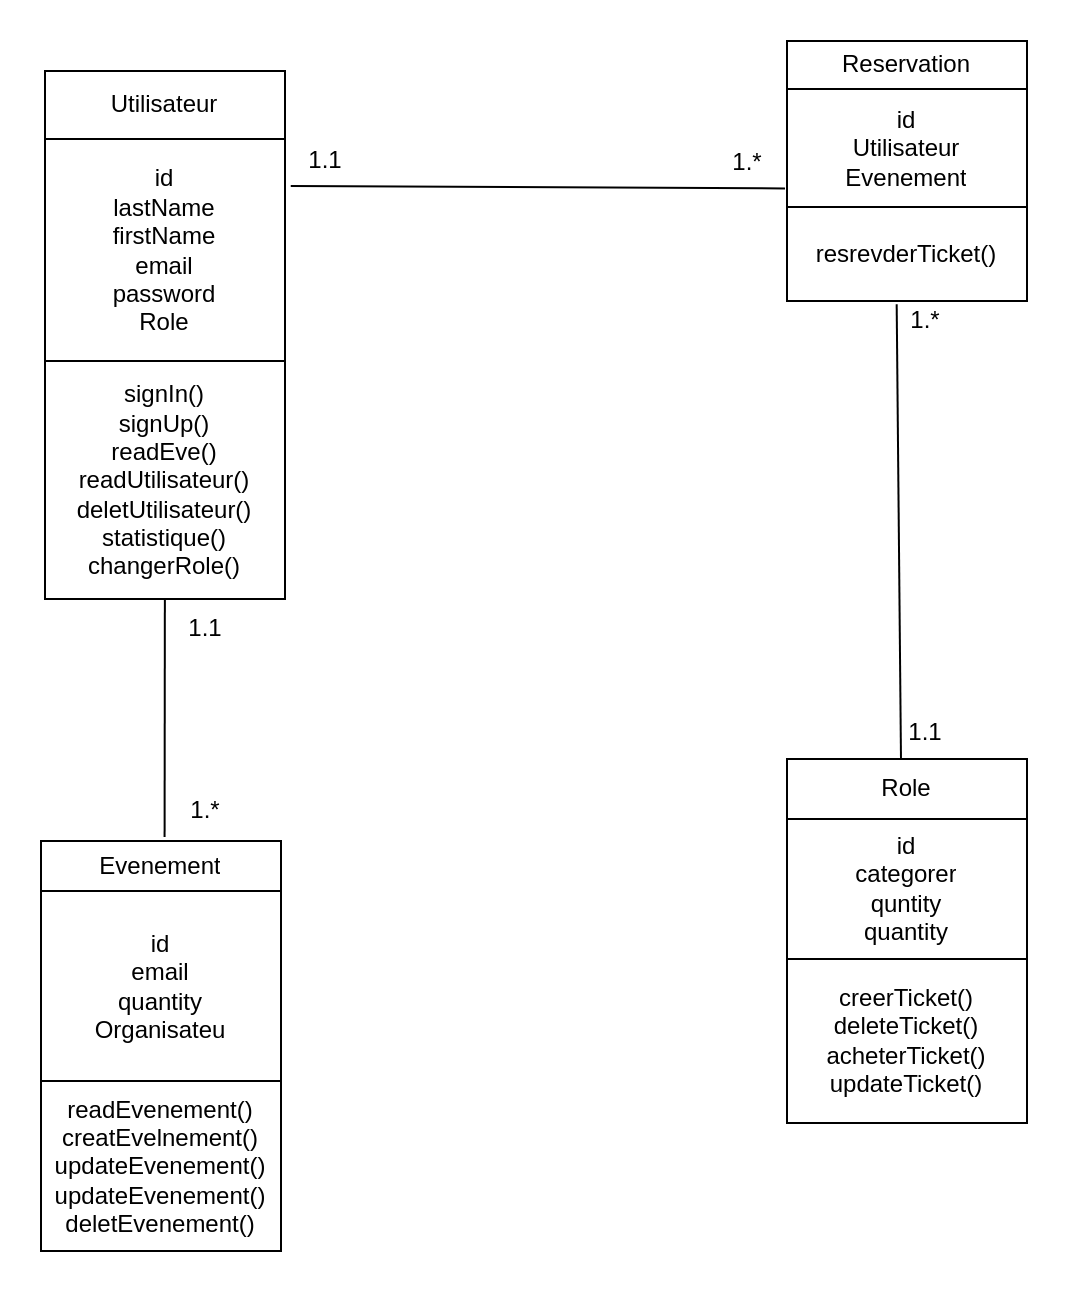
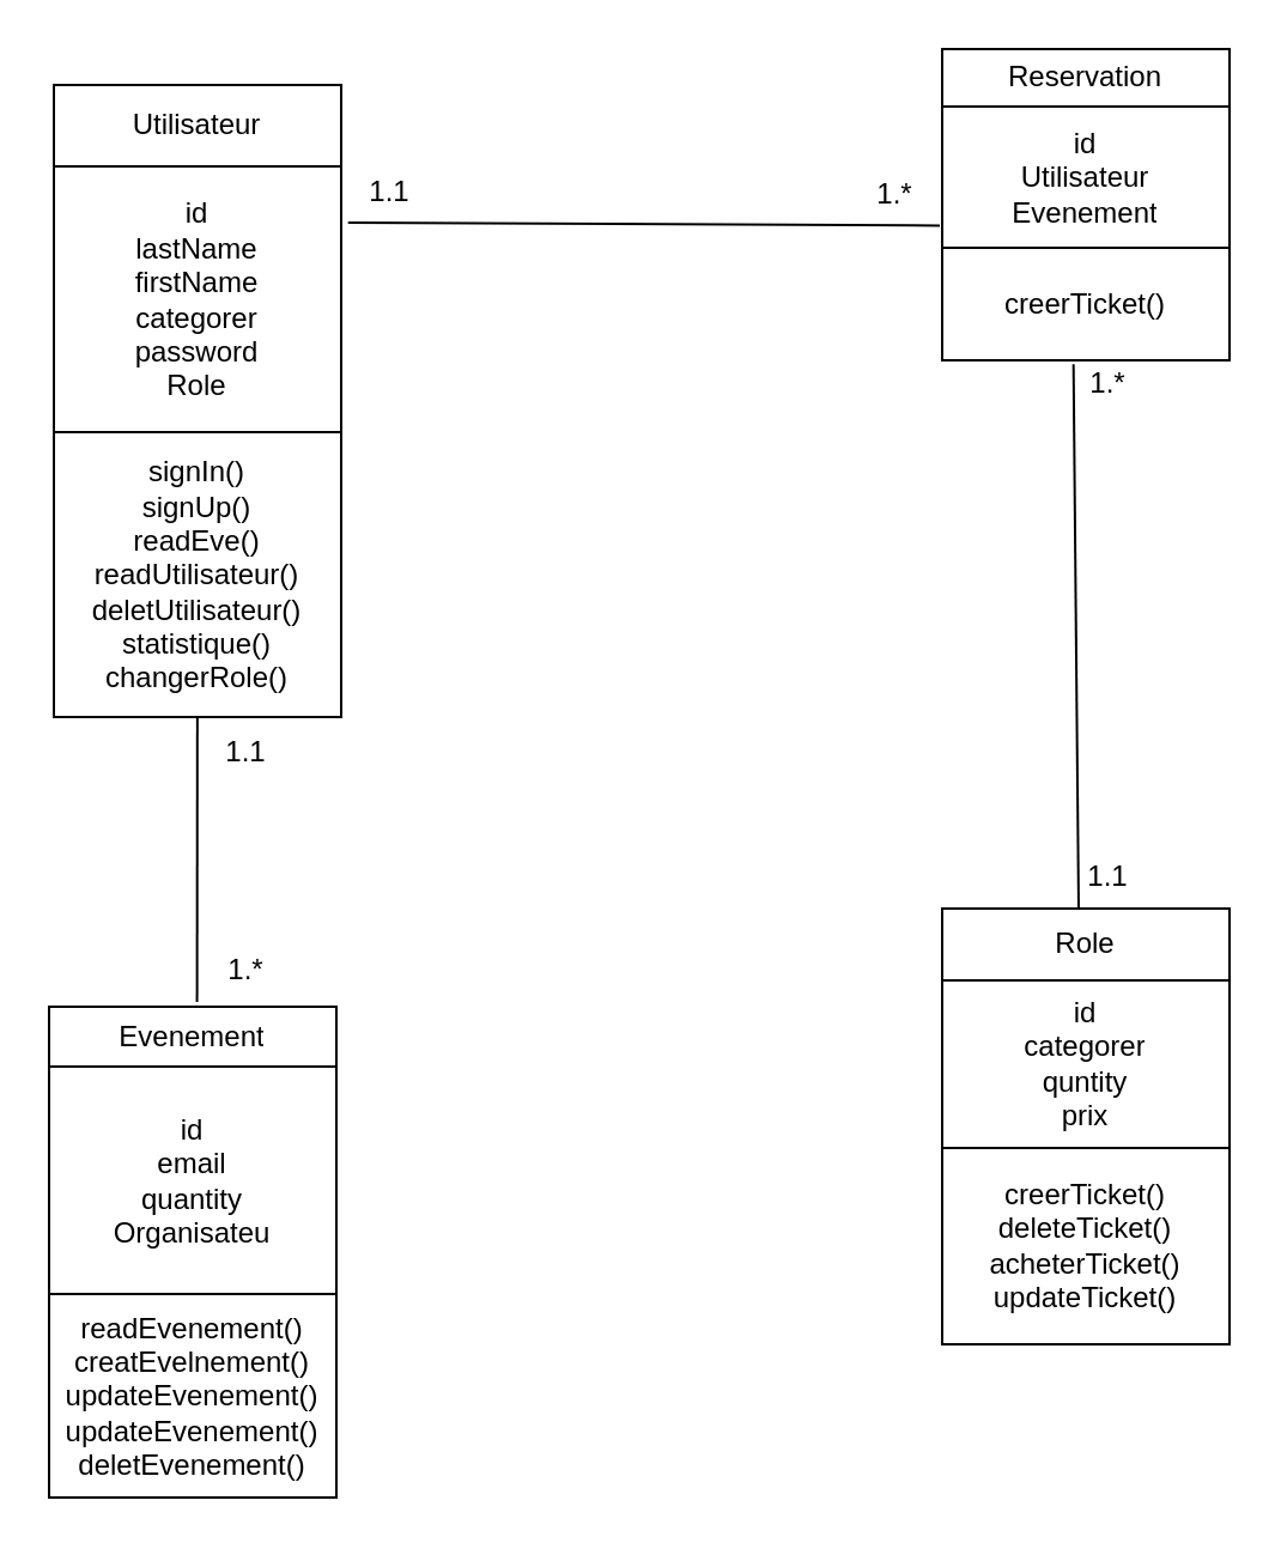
  <mxCell id="0" />
  <mxCell id="1" parent="0" />
  <mxCell id="2" value="" style="shape=table;startSize=0;container=1;collapsible=0;childLayout=tableLayout;" parent="1" vertex="1"><mxGeometry x="22" y="35" width="120" height="264" as="geometry" /></mxCell>
  <mxCell id="3" value="" style="shape=tableRow;horizontal=0;startSize=0;swimlaneHead=0;swimlaneBody=0;top=0;left=0;bottom=0;right=0;collapsible=0;dropTarget=0;fillColor=none;points=[[0,0.5],[1,0.5]];portConstraint=eastwest;" parent="2" vertex="1"><mxGeometry width="120" height="34" as="geometry" /></mxCell>
  <mxCell id="4" value="Utilisateur" style="shape=partialRectangle;html=1;whiteSpace=wrap;connectable=0;overflow=hidden;fillColor=none;top=0;left=0;bottom=0;right=0;pointerEvents=1;" parent="3" vertex="1"><mxGeometry width="120" height="34" as="geometry"><mxRectangle width="120" height="34" as="alternateBounds" /></mxGeometry></mxCell>
  <mxCell id="5" value="" style="shape=tableRow;horizontal=0;startSize=0;swimlaneHead=0;swimlaneBody=0;top=0;left=0;bottom=0;right=0;collapsible=0;dropTarget=0;fillColor=none;points=[[0,0.5],[1,0.5]];portConstraint=eastwest;" parent="2" vertex="1"><mxGeometry y="34" width="120" height="111" as="geometry" /></mxCell>
- <mxCell id="6" value="id&lt;br&gt;lastName&lt;br&gt;firstName&lt;br&gt;email&lt;br&gt;password&lt;br&gt;Role&lt;br&gt;" style="shape=partialRectangle;html=1;whiteSpace=wrap;connectable=0;overflow=hidden;fillColor=none;top=0;left=0;bottom=0;right=0;pointerEvents=1;" parent="5" vertex="1"><mxGeometry width="120" height="111" as="geometry"><mxRectangle width="120" height="111" as="alternateBounds" /></mxGeometry></mxCell>
+ <mxCell id="6" value="id&lt;br&gt;lastName&lt;br&gt;firstName&lt;br&gt;categorer&lt;br&gt;password&lt;br&gt;Role&lt;br&gt;" style="shape=partialRectangle;html=1;whiteSpace=wrap;connectable=0;overflow=hidden;fillColor=none;top=0;left=0;bottom=0;right=0;pointerEvents=1;" parent="5" vertex="1"><mxGeometry width="120" height="111" as="geometry"><mxRectangle width="120" height="111" as="alternateBounds" /></mxGeometry></mxCell>
  <mxCell id="7" value="" style="shape=tableRow;horizontal=0;startSize=0;swimlaneHead=0;swimlaneBody=0;top=0;left=0;bottom=0;right=0;collapsible=0;dropTarget=0;fillColor=none;points=[[0,0.5],[1,0.5]];portConstraint=eastwest;" parent="2" vertex="1"><mxGeometry y="145" width="120" height="119" as="geometry" /></mxCell>
  <mxCell id="8" value="signIn()&lt;br&gt;signUp()&lt;br&gt;readEve()&lt;br&gt;readUtilisateur()&lt;br&gt;deletUtilisateur()&lt;br&gt;statistique()&lt;br&gt;changerRole()" style="shape=partialRectangle;html=1;whiteSpace=wrap;connectable=0;overflow=hidden;fillColor=none;top=0;left=0;bottom=0;right=0;pointerEvents=1;" parent="7" vertex="1"><mxGeometry width="120" height="119" as="geometry"><mxRectangle width="120" height="119" as="alternateBounds" /></mxGeometry></mxCell>
  <mxCell id="9" value="" style="shape=table;startSize=0;container=1;collapsible=0;childLayout=tableLayout;" parent="1" vertex="1"><mxGeometry x="393" y="379" width="120" height="182" as="geometry" /></mxCell>
  <mxCell id="10" value="" style="shape=tableRow;horizontal=0;startSize=0;swimlaneHead=0;swimlaneBody=0;top=0;left=0;bottom=0;right=0;collapsible=0;dropTarget=0;fillColor=none;points=[[0,0.5],[1,0.5]];portConstraint=eastwest;" parent="9" vertex="1"><mxGeometry width="120" height="30" as="geometry" /></mxCell>
  <mxCell id="11" value="Role" style="shape=partialRectangle;html=1;whiteSpace=wrap;connectable=0;overflow=hidden;fillColor=none;top=0;left=0;bottom=0;right=0;pointerEvents=1;" parent="10" vertex="1"><mxGeometry width="120" height="30" as="geometry"><mxRectangle width="120" height="30" as="alternateBounds" /></mxGeometry></mxCell>
  <mxCell id="12" value="" style="shape=tableRow;horizontal=0;startSize=0;swimlaneHead=0;swimlaneBody=0;top=0;left=0;bottom=0;right=0;collapsible=0;dropTarget=0;fillColor=none;points=[[0,0.5],[1,0.5]];portConstraint=eastwest;" parent="9" vertex="1"><mxGeometry y="30" width="120" height="70" as="geometry" /></mxCell>
- <mxCell id="13" value="id&lt;br&gt;categorer&lt;br&gt;quntity&lt;br&gt;quantity" style="shape=partialRectangle;html=1;whiteSpace=wrap;connectable=0;overflow=hidden;fillColor=none;top=0;left=0;bottom=0;right=0;pointerEvents=1;" parent="12" vertex="1"><mxGeometry width="120" height="70" as="geometry"><mxRectangle width="120" height="70" as="alternateBounds" /></mxGeometry></mxCell>
+ <mxCell id="13" value="id&lt;br&gt;categorer&lt;br&gt;quntity&lt;br&gt;prix" style="shape=partialRectangle;html=1;whiteSpace=wrap;connectable=0;overflow=hidden;fillColor=none;top=0;left=0;bottom=0;right=0;pointerEvents=1;" parent="12" vertex="1"><mxGeometry width="120" height="70" as="geometry"><mxRectangle width="120" height="70" as="alternateBounds" /></mxGeometry></mxCell>
  <mxCell id="14" value="" style="shape=tableRow;horizontal=0;startSize=0;swimlaneHead=0;swimlaneBody=0;top=0;left=0;bottom=0;right=0;collapsible=0;dropTarget=0;fillColor=none;points=[[0,0.5],[1,0.5]];portConstraint=eastwest;" parent="9" vertex="1"><mxGeometry y="100" width="120" height="82" as="geometry" /></mxCell>
  <mxCell id="15" value="creerTicket()&lt;br&gt;deleteTicket()&lt;br&gt;acheterTicket()&lt;br&gt;updateTicket()" style="shape=partialRectangle;html=1;whiteSpace=wrap;connectable=0;overflow=hidden;fillColor=none;top=0;left=0;bottom=0;right=0;pointerEvents=1;" parent="14" vertex="1"><mxGeometry width="120" height="82" as="geometry"><mxRectangle width="120" height="82" as="alternateBounds" /></mxGeometry></mxCell>
  <mxCell id="16" value="" style="shape=table;startSize=0;container=1;collapsible=0;childLayout=tableLayout;" parent="1" vertex="1"><mxGeometry x="20" y="420" width="120" height="205" as="geometry" /></mxCell>
  <mxCell id="17" value="" style="shape=tableRow;horizontal=0;startSize=0;swimlaneHead=0;swimlaneBody=0;top=0;left=0;bottom=0;right=0;collapsible=0;dropTarget=0;fillColor=none;points=[[0,0.5],[1,0.5]];portConstraint=eastwest;" parent="16" vertex="1"><mxGeometry width="120" height="25" as="geometry" /></mxCell>
  <mxCell id="18" value="Evenement" style="shape=partialRectangle;html=1;whiteSpace=wrap;connectable=0;overflow=hidden;fillColor=none;top=0;left=0;bottom=0;right=0;pointerEvents=1;" parent="17" vertex="1"><mxGeometry width="120" height="25" as="geometry"><mxRectangle width="120" height="25" as="alternateBounds" /></mxGeometry></mxCell>
  <mxCell id="19" value="" style="shape=tableRow;horizontal=0;startSize=0;swimlaneHead=0;swimlaneBody=0;top=0;left=0;bottom=0;right=0;collapsible=0;dropTarget=0;fillColor=none;points=[[0,0.5],[1,0.5]];portConstraint=eastwest;" parent="16" vertex="1"><mxGeometry y="25" width="120" height="95" as="geometry" /></mxCell>
  <mxCell id="20" value="id&lt;br&gt;email&lt;br&gt;quantity&lt;br&gt;Organisateu" style="shape=partialRectangle;html=1;whiteSpace=wrap;connectable=0;overflow=hidden;fillColor=none;top=0;left=0;bottom=0;right=0;pointerEvents=1;" parent="19" vertex="1"><mxGeometry width="120" height="95" as="geometry"><mxRectangle width="120" height="95" as="alternateBounds" /></mxGeometry></mxCell>
  <mxCell id="21" value="" style="shape=tableRow;horizontal=0;startSize=0;swimlaneHead=0;swimlaneBody=0;top=0;left=0;bottom=0;right=0;collapsible=0;dropTarget=0;fillColor=none;points=[[0,0.5],[1,0.5]];portConstraint=eastwest;" parent="16" vertex="1"><mxGeometry y="120" width="120" height="85" as="geometry" /></mxCell>
  <mxCell id="22" value="readEvenement()&lt;br&gt;creatEvelnement()&lt;br&gt;updateEvenement()&lt;br&gt;updateEvenement()&lt;br&gt;deletEvenement()" style="shape=partialRectangle;html=1;whiteSpace=wrap;connectable=0;overflow=hidden;fillColor=none;top=0;left=0;bottom=0;right=0;pointerEvents=1;" parent="21" vertex="1"><mxGeometry width="120" height="85" as="geometry"><mxRectangle width="120" height="85" as="alternateBounds" /></mxGeometry></mxCell>
  <mxCell id="23" value="" style="endArrow=none;html=1;entryX=0.515;entryY=-0.08;entryDx=0;entryDy=0;entryPerimeter=0;" parent="1" source="7" target="17" edge="1"><mxGeometry width="50" height="50" relative="1" as="geometry"><mxPoint x="62" y="300" as="sourcePoint" /><mxPoint x="212" y="200" as="targetPoint" /></mxGeometry></mxCell>
  <mxCell id="24" value="1.1" style="text;html=1;align=center;verticalAlign=middle;resizable=0;points=[];autosize=1;strokeColor=none;fillColor=none;" parent="1" vertex="1"><mxGeometry x="82" y="299" width="40" height="30" as="geometry" /></mxCell>
  <mxCell id="25" value="1.*" style="text;html=1;align=center;verticalAlign=middle;resizable=0;points=[];autosize=1;strokeColor=none;fillColor=none;" parent="1" vertex="1"><mxGeometry x="82" y="390" width="40" height="30" as="geometry" /></mxCell>
  <mxCell id="26" value="1.1" style="text;html=1;align=center;verticalAlign=middle;resizable=0;points=[];autosize=1;strokeColor=none;fillColor=none;" vertex="1" parent="1"><mxGeometry x="142" y="65" width="40" height="30" as="geometry" /></mxCell>
  <mxCell id="27" value="1.*" style="text;html=1;align=center;verticalAlign=middle;resizable=0;points=[];autosize=1;strokeColor=none;fillColor=none;" vertex="1" parent="1"><mxGeometry x="353" y="66" width="40" height="30" as="geometry" /></mxCell>
  <mxCell id="28" value="" style="shape=table;startSize=0;container=1;collapsible=0;childLayout=tableLayout;" vertex="1" parent="1"><mxGeometry x="393" y="20" width="120" height="130" as="geometry" /></mxCell>
  <mxCell id="29" value="" style="shape=tableRow;horizontal=0;startSize=0;swimlaneHead=0;swimlaneBody=0;top=0;left=0;bottom=0;right=0;collapsible=0;dropTarget=0;fillColor=none;points=[[0,0.5],[1,0.5]];portConstraint=eastwest;" vertex="1" parent="28"><mxGeometry width="120" height="24" as="geometry" /></mxCell>
  <mxCell id="30" value="Reservation" style="shape=partialRectangle;html=1;whiteSpace=wrap;connectable=0;overflow=hidden;fillColor=none;top=0;left=0;bottom=0;right=0;pointerEvents=1;" vertex="1" parent="29"><mxGeometry width="120" height="24" as="geometry"><mxRectangle width="120" height="24" as="alternateBounds" /></mxGeometry></mxCell>
  <mxCell id="31" value="" style="shape=tableRow;horizontal=0;startSize=0;swimlaneHead=0;swimlaneBody=0;top=0;left=0;bottom=0;right=0;collapsible=0;dropTarget=0;fillColor=none;points=[[0,0.5],[1,0.5]];portConstraint=eastwest;" vertex="1" parent="28"><mxGeometry y="24" width="120" height="59" as="geometry" /></mxCell>
  <mxCell id="32" value="id&lt;br&gt;Utilisateur&lt;br&gt;Evenement" style="shape=partialRectangle;html=1;whiteSpace=wrap;connectable=0;overflow=hidden;fillColor=none;top=0;left=0;bottom=0;right=0;pointerEvents=1;" vertex="1" parent="31"><mxGeometry width="120" height="59" as="geometry"><mxRectangle width="120" height="59" as="alternateBounds" /></mxGeometry></mxCell>
  <mxCell id="33" value="" style="shape=tableRow;horizontal=0;startSize=0;swimlaneHead=0;swimlaneBody=0;top=0;left=0;bottom=0;right=0;collapsible=0;dropTarget=0;fillColor=none;points=[[0,0.5],[1,0.5]];portConstraint=eastwest;" vertex="1" parent="28"><mxGeometry y="83" width="120" height="47" as="geometry" /></mxCell>
- <mxCell id="34" value="resrevderTicket()" style="shape=partialRectangle;html=1;whiteSpace=wrap;connectable=0;overflow=hidden;fillColor=none;top=0;left=0;bottom=0;right=0;pointerEvents=1;" vertex="1" parent="33"><mxGeometry width="120" height="47" as="geometry"><mxRectangle width="120" height="47" as="alternateBounds" /></mxGeometry></mxCell>
+ <mxCell id="34" value="creerTicket()" style="shape=partialRectangle;html=1;whiteSpace=wrap;connectable=0;overflow=hidden;fillColor=none;top=0;left=0;bottom=0;right=0;pointerEvents=1;" vertex="1" parent="33"><mxGeometry width="120" height="47" as="geometry"><mxRectangle width="120" height="47" as="alternateBounds" /></mxGeometry></mxCell>
  <mxCell id="35" value="" style="endArrow=none;html=1;exitX=1.024;exitY=0.212;exitDx=0;exitDy=0;exitPerimeter=0;" edge="1" parent="1"><mxGeometry width="50" height="50" relative="1" as="geometry"><mxPoint x="144.88" y="92.532" as="sourcePoint" /><mxPoint x="392" y="93.713" as="targetPoint" /></mxGeometry></mxCell>
  <mxCell id="36" value="" style="endArrow=none;html=1;entryX=0.475;entryY=0.016;entryDx=0;entryDy=0;entryPerimeter=0;exitX=0.457;exitY=1.035;exitDx=0;exitDy=0;exitPerimeter=0;" edge="1" parent="1" source="33" target="10"><mxGeometry width="50" height="50" relative="1" as="geometry"><mxPoint x="451.573" y="212" as="sourcePoint" /><mxPoint x="450.76" y="349.85" as="targetPoint" /></mxGeometry></mxCell>
  <mxCell id="37" value="1.*" style="text;html=1;align=center;verticalAlign=middle;resizable=0;points=[];autosize=1;strokeColor=none;fillColor=none;" vertex="1" parent="1"><mxGeometry x="442" y="145" width="40" height="30" as="geometry" /></mxCell>
  <mxCell id="38" value="1.1" style="text;html=1;align=center;verticalAlign=middle;resizable=0;points=[];autosize=1;strokeColor=none;fillColor=none;" vertex="1" parent="1"><mxGeometry x="442" y="351" width="40" height="30" as="geometry" /></mxCell>
